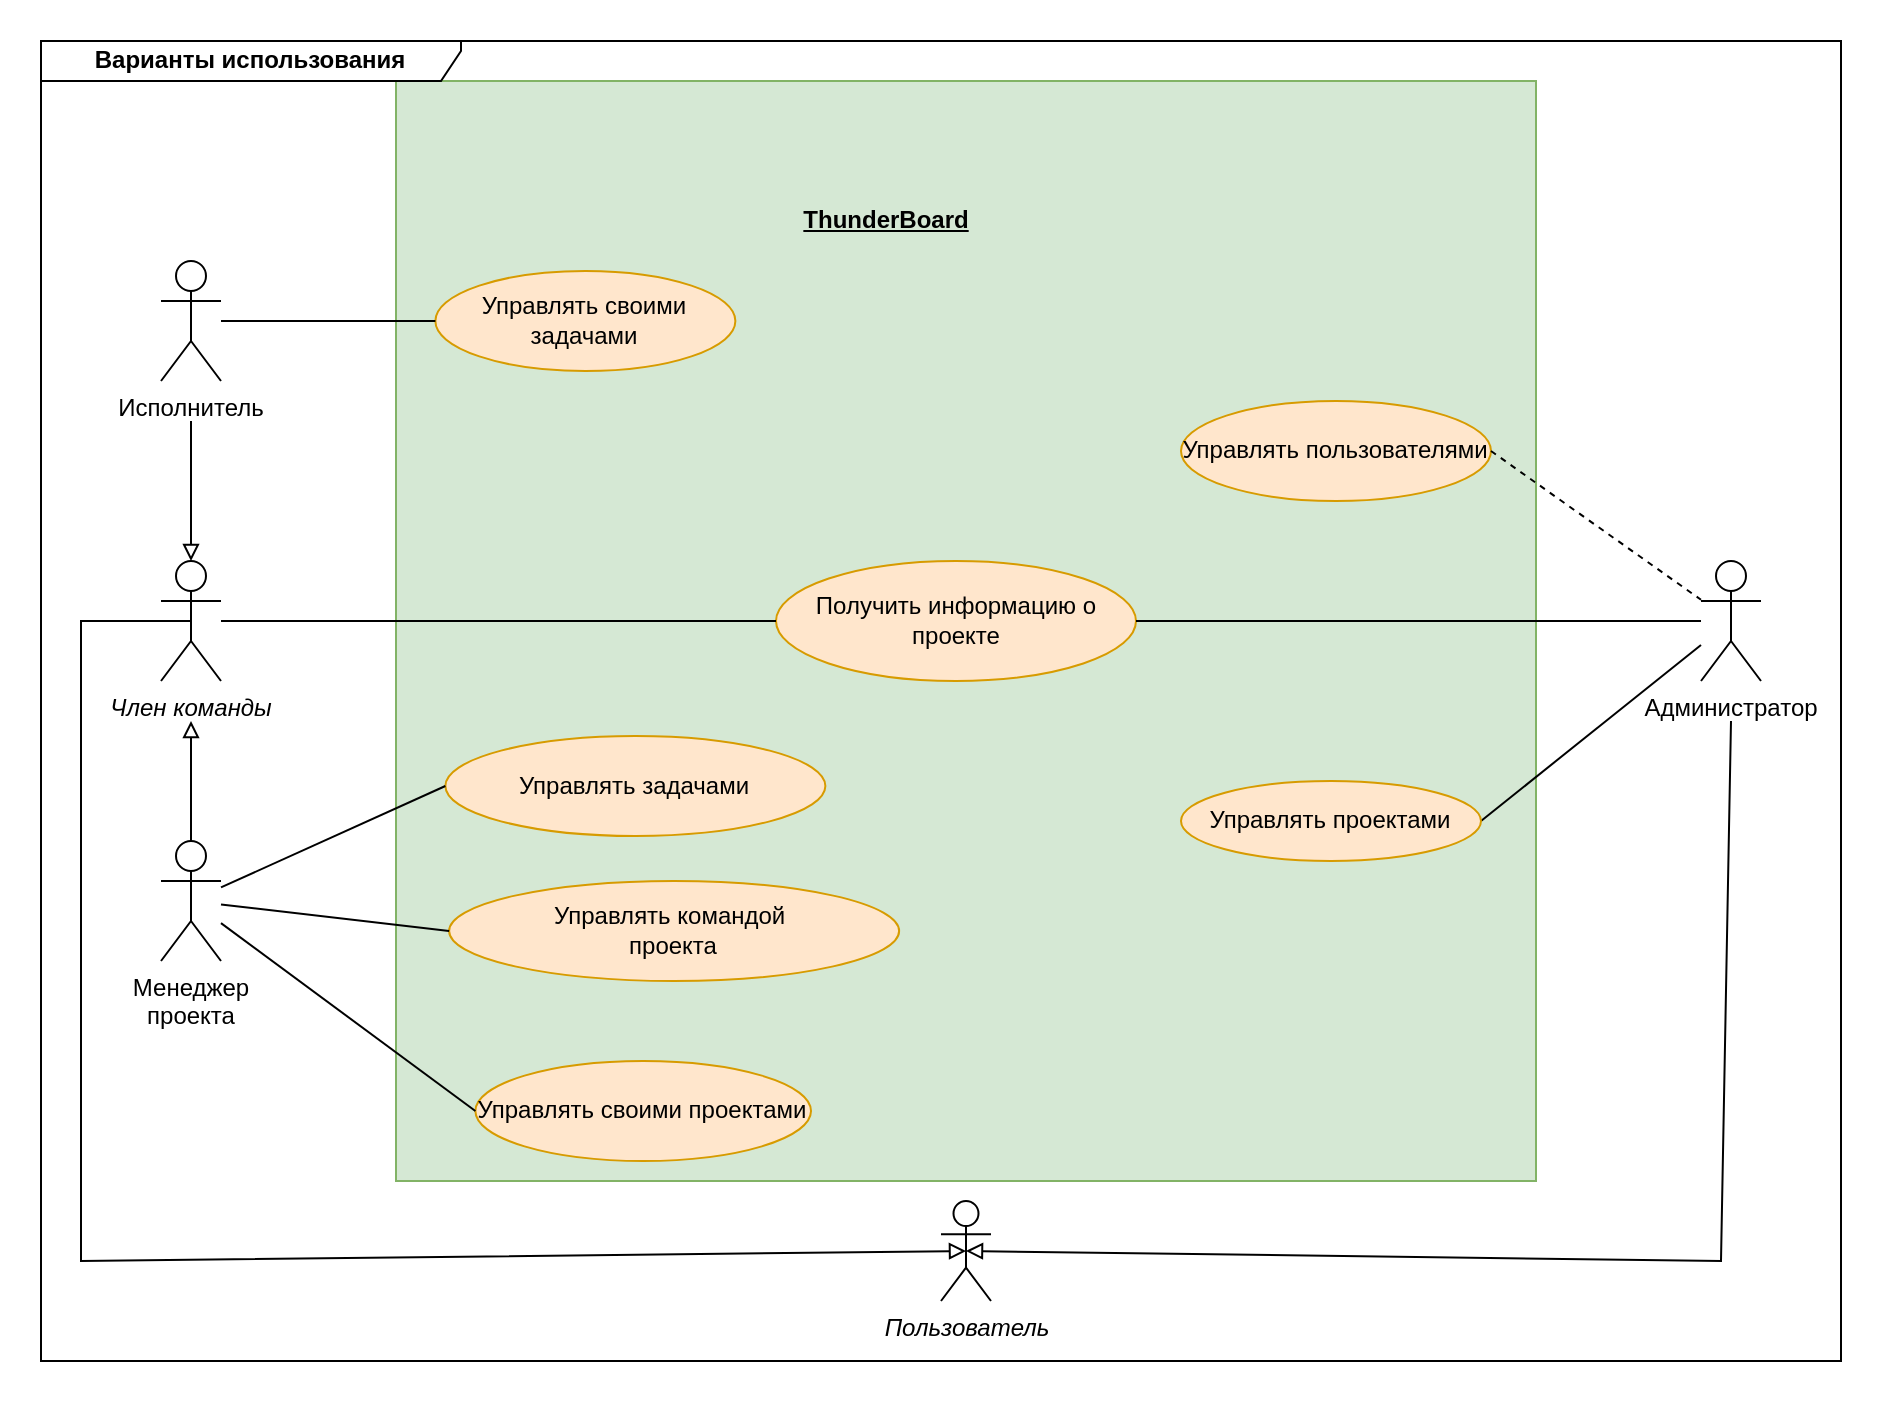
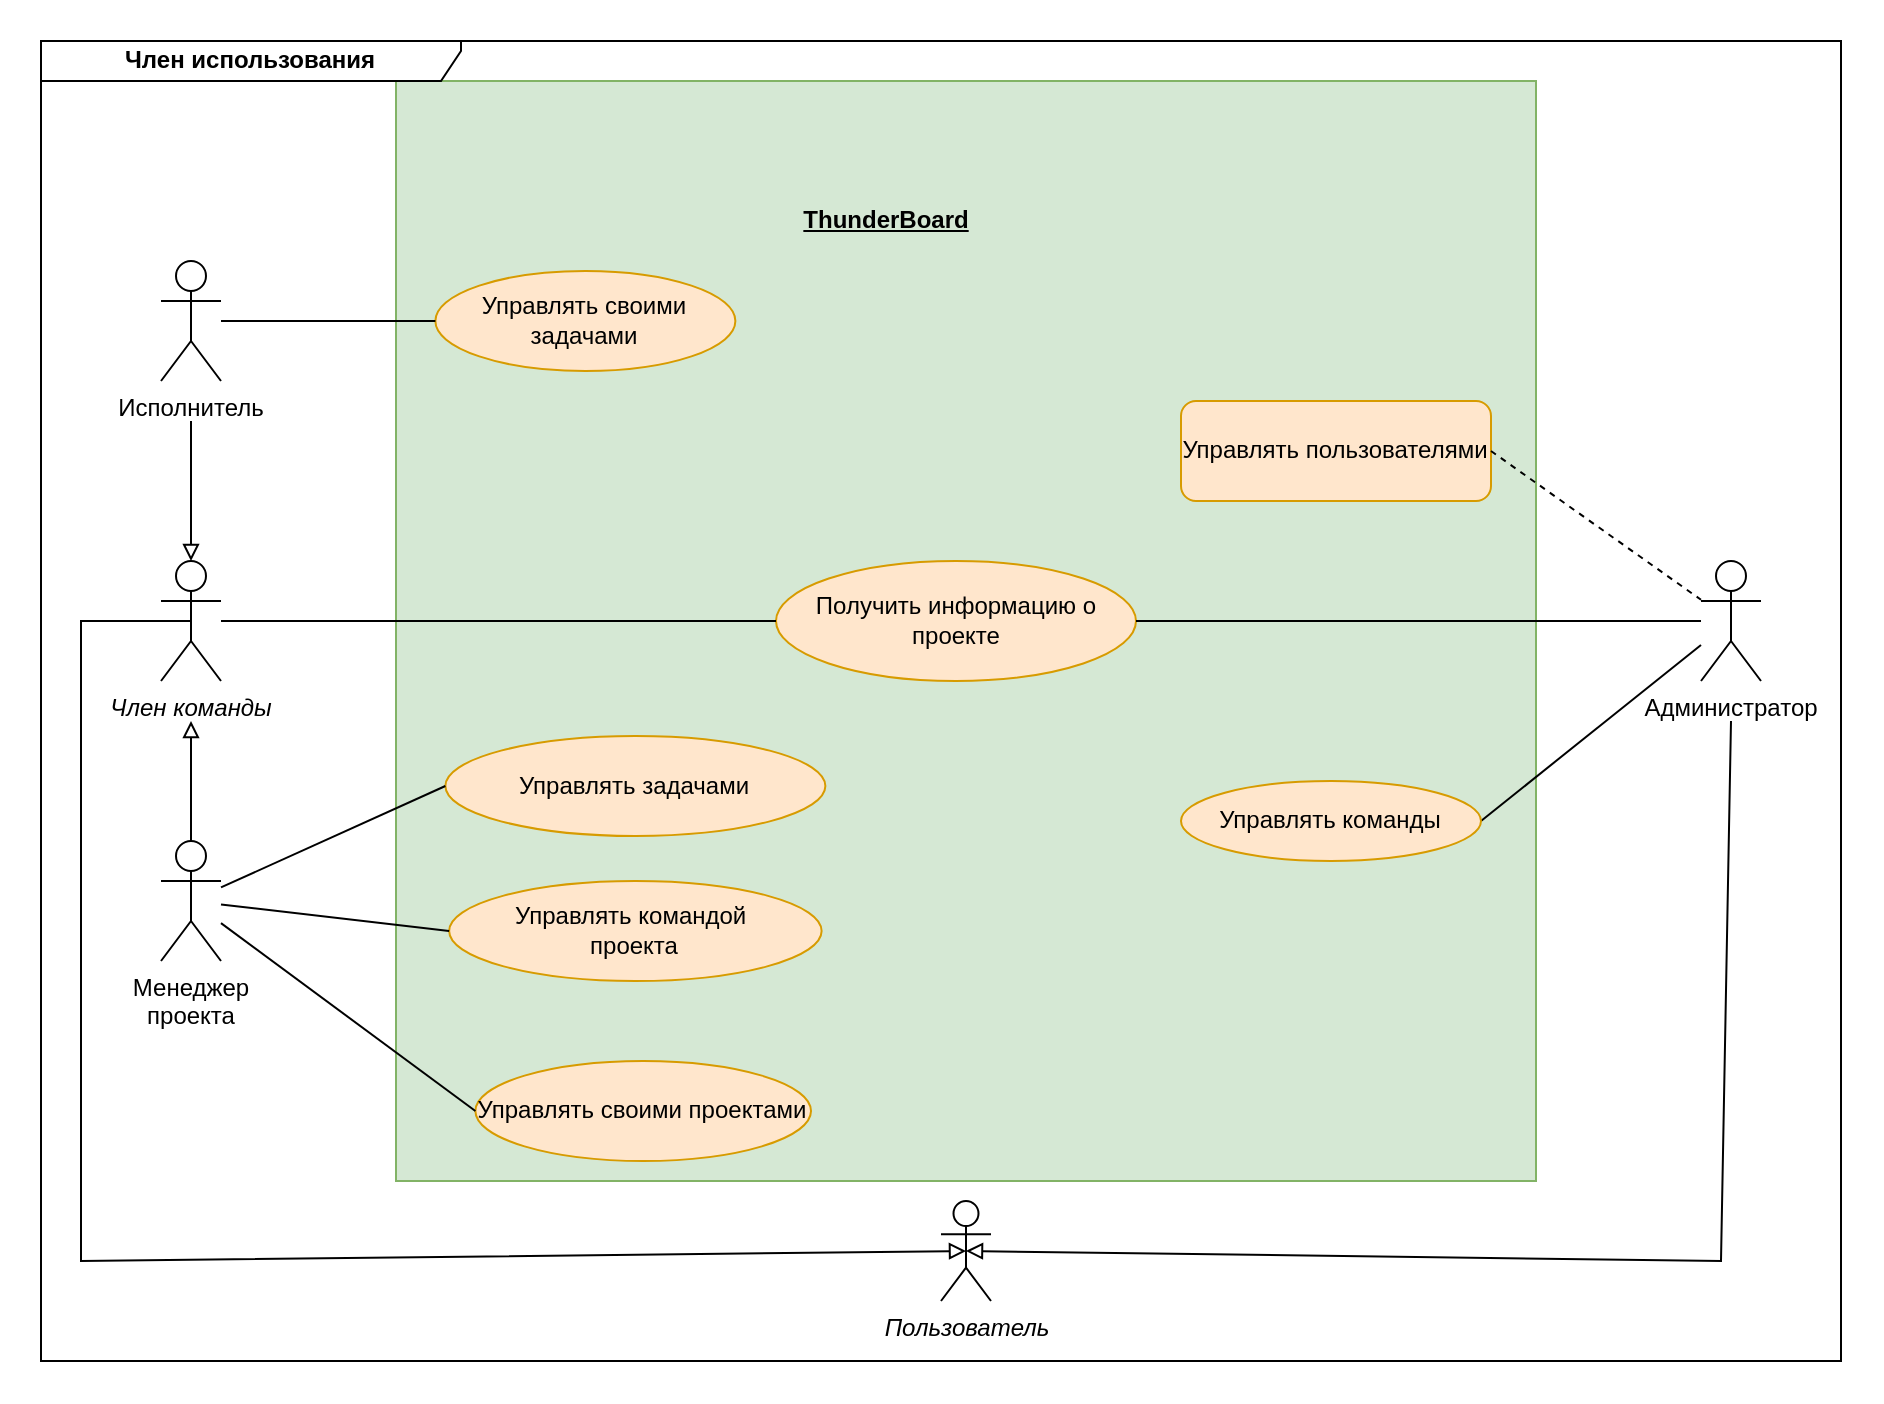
  <mxCell id="0" />
  <mxCell id="1" parent="0" />
  <mxCell id="2" value="" style="html=1;dropTarget=0;whiteSpace=wrap;fillColor=#d5e8d4;strokeColor=#82b366;" parent="1" vertex="1"><mxGeometry x="197.5" y="40" width="570" height="550" as="geometry" /></mxCell>
  <mxCell id="3" value="&lt;div&gt;&lt;i&gt;Член команды&lt;/i&gt;&lt;br&gt;&lt;/div&gt;" style="shape=umlActor;verticalLabelPosition=bottom;verticalAlign=top;html=1;outlineConnect=0;" parent="1" vertex="1"><mxGeometry x="80" y="280" width="30" height="60" as="geometry" /></mxCell>
  <mxCell id="4" value="Исполнитель" style="shape=umlActor;verticalLabelPosition=bottom;verticalAlign=top;html=1;outlineConnect=0;" parent="1" vertex="1"><mxGeometry x="80" y="130" width="30" height="60" as="geometry" /></mxCell>
  <mxCell id="5" value="&lt;div&gt;Менеджер&lt;/div&gt;&lt;div&gt;проекта&lt;/div&gt;" style="shape=umlActor;verticalLabelPosition=bottom;verticalAlign=top;html=1;outlineConnect=0;" parent="1" vertex="1"><mxGeometry x="80" y="420" width="30" height="60" as="geometry" /></mxCell>
  <mxCell id="6" value="" style="endArrow=none;html=1;rounded=0;endFill=0;startArrow=block;startFill=0;" parent="1" target="5" edge="1"><mxGeometry width="50" height="50" relative="1" as="geometry"><mxPoint x="95" y="360" as="sourcePoint" /><mxPoint x="150" y="453" as="targetPoint" /></mxGeometry></mxCell>
  <mxCell id="7" value="" style="endArrow=none;html=1;rounded=0;endFill=0;startArrow=block;startFill=0;exitX=0.5;exitY=0;exitDx=0;exitDy=0;exitPerimeter=0;" parent="1" edge="1" source="3"><mxGeometry width="50" height="50" relative="1" as="geometry"><mxPoint x="-55" y="270" as="sourcePoint" /><mxPoint x="95" y="210" as="targetPoint" /></mxGeometry></mxCell>
  <mxCell id="8" value="Управлять задачами" style="ellipse;whiteSpace=wrap;html=1;fillColor=#ffe6cc;strokeColor=#d79b00;" parent="1" vertex="1"><mxGeometry x="222.19" y="367.5" width="190" height="50" as="geometry" /></mxCell>
  <mxCell id="9" value="&lt;div&gt;Получить информацию о проекте&lt;/div&gt;" style="ellipse;whiteSpace=wrap;html=1;fillColor=#ffe6cc;strokeColor=#d79b00;" parent="1" vertex="1"><mxGeometry x="387.5" y="280" width="180" height="60" as="geometry" /></mxCell>
  <mxCell id="10" value="" style="endArrow=none;html=1;rounded=0;entryX=0;entryY=0.5;entryDx=0;entryDy=0;" parent="1" source="5" target="8" edge="1"><mxGeometry width="50" height="50" relative="1" as="geometry"><mxPoint x="160" y="430" as="sourcePoint" /><mxPoint x="400" y="250" as="targetPoint" /></mxGeometry></mxCell>
  <mxCell id="11" value="" style="endArrow=none;html=1;rounded=0;entryX=0;entryY=0.5;entryDx=0;entryDy=0;" parent="1" source="3" target="9" edge="1"><mxGeometry width="50" height="50" relative="1" as="geometry"><mxPoint x="350" y="300" as="sourcePoint" /><mxPoint x="400" y="250" as="targetPoint" /></mxGeometry></mxCell>
- <mxCell id="12" value="&lt;b&gt;Варианты использования&lt;/b&gt;" style="shape=umlFrame;whiteSpace=wrap;html=1;pointerEvents=0;width=210;height=20;" parent="1" vertex="1"><mxGeometry x="20" y="20" width="900" height="660" as="geometry" /></mxCell>
- <mxCell id="13" value="&lt;div&gt;Управлять командой&amp;nbsp;&lt;/div&gt;&lt;div&gt;проекта&lt;/div&gt;" style="ellipse;whiteSpace=wrap;html=1;fillColor=#ffe6cc;strokeColor=#d79b00;" parent="1" vertex="1"><mxGeometry x="224.06" y="440" width="225" height="50" as="geometry" /></mxCell>
+ <mxCell id="12" value="&lt;b&gt;Член использования&lt;/b&gt;" style="shape=umlFrame;whiteSpace=wrap;html=1;pointerEvents=0;width=210;height=20;" parent="1" vertex="1"><mxGeometry x="20" y="20" width="900" height="660" as="geometry" /></mxCell>
+ <mxCell id="13" value="&lt;div&gt;Управлять командой&amp;nbsp;&lt;/div&gt;&lt;div&gt;проекта&lt;/div&gt;" style="ellipse;whiteSpace=wrap;html=1;fillColor=#ffe6cc;strokeColor=#d79b00;" parent="1" vertex="1"><mxGeometry x="224.06" y="440" width="186.25" height="50" as="geometry" /></mxCell>
  <mxCell id="14" value="" style="endArrow=none;html=1;rounded=0;entryX=0;entryY=0.5;entryDx=0;entryDy=0;" parent="1" source="5" target="13" edge="1"><mxGeometry width="50" height="50" relative="1" as="geometry"><mxPoint x="350" y="330" as="sourcePoint" /><mxPoint x="400" y="280" as="targetPoint" /></mxGeometry></mxCell>
- <mxCell id="15" value="Управлять пользователями" style="ellipse;whiteSpace=wrap;html=1;fillColor=#ffe6cc;strokeColor=#d79b00;" parent="1" vertex="1"><mxGeometry x="590" y="200" width="155" height="50" as="geometry" /></mxCell>
+ <mxCell id="15" value="Управлять пользователями" style="whiteSpace=wrap;html=1;fillColor=#ffe6cc;strokeColor=#d79b00;rounded=1;" parent="1" vertex="1"><mxGeometry x="590" y="200" width="155" height="50" as="geometry" /></mxCell>
  <mxCell id="16" value="" style="endArrow=none;html=1;rounded=0;exitX=1;exitY=0.5;exitDx=0;exitDy=0;dashed=1;" parent="1" source="15" target="19" edge="1"><mxGeometry width="50" height="50" relative="1" as="geometry"><mxPoint x="350" y="330" as="sourcePoint" /><mxPoint x="400" y="280" as="targetPoint" /></mxGeometry></mxCell>
  <mxCell id="17" value="" style="endArrow=none;html=1;rounded=0;entryX=1;entryY=0.5;entryDx=0;entryDy=0;" parent="1" source="19" target="25" edge="1"><mxGeometry width="50" height="50" relative="1" as="geometry"><mxPoint x="350" y="330" as="sourcePoint" /><mxPoint x="750" y="545" as="targetPoint" /></mxGeometry></mxCell>
  <mxCell id="18" value="&lt;u&gt;&lt;b&gt;ThunderBoard&lt;br&gt;&lt;/b&gt;&lt;/u&gt;" style="text;html=1;strokeColor=none;fillColor=none;align=center;verticalAlign=middle;whiteSpace=wrap;rounded=0;" parent="1" vertex="1"><mxGeometry x="412.5" y="95" width="60" height="30" as="geometry" /></mxCell>
  <mxCell id="19" value="&lt;div&gt;Администратор&lt;/div&gt;" style="shape=umlActor;verticalLabelPosition=bottom;verticalAlign=top;html=1;outlineConnect=0;" parent="1" vertex="1"><mxGeometry x="850" y="280" width="30" height="60" as="geometry" /></mxCell>
  <mxCell id="20" value="Управлять своими проектами" style="ellipse;whiteSpace=wrap;html=1;fillColor=#ffe6cc;strokeColor=#d79b00;" parent="1" vertex="1"><mxGeometry x="237.19" y="530" width="167.81" height="50" as="geometry" /></mxCell>
  <mxCell id="21" value="" style="endArrow=none;html=1;rounded=0;entryX=0;entryY=0.5;entryDx=0;entryDy=0;" parent="1" source="5" target="20" edge="1"><mxGeometry width="50" height="50" relative="1" as="geometry"><mxPoint x="420" y="410" as="sourcePoint" /><mxPoint x="470" y="360" as="targetPoint" /></mxGeometry></mxCell>
  <mxCell id="22" value="" style="endArrow=none;html=1;rounded=0;exitX=1;exitY=0.5;exitDx=0;exitDy=0;" parent="1" source="9" target="19" edge="1"><mxGeometry width="50" height="50" relative="1" as="geometry"><mxPoint x="420" y="460" as="sourcePoint" /><mxPoint x="470" y="410" as="targetPoint" /></mxGeometry></mxCell>
  <mxCell id="23" value="Управлять своими задачами" style="ellipse;whiteSpace=wrap;html=1;fillColor=#ffe6cc;strokeColor=#d79b00;" parent="1" vertex="1"><mxGeometry x="217.19" y="135" width="150" height="50" as="geometry" /></mxCell>
  <mxCell id="24" value="" style="endArrow=none;html=1;rounded=0;entryX=0;entryY=0.5;entryDx=0;entryDy=0;" parent="1" source="4" target="23" edge="1"><mxGeometry width="50" height="50" relative="1" as="geometry"><mxPoint x="420" y="360" as="sourcePoint" /><mxPoint x="470" y="310" as="targetPoint" /></mxGeometry></mxCell>
- <mxCell id="25" value="Управлять проектами" style="ellipse;whiteSpace=wrap;html=1;fillColor=#ffe6cc;strokeColor=#d79b00;" parent="1" vertex="1"><mxGeometry x="590" y="390" width="150" height="40" as="geometry" /></mxCell>
+ <mxCell id="25" value="Управлять команды" style="ellipse;whiteSpace=wrap;html=1;fillColor=#ffe6cc;strokeColor=#d79b00;" parent="1" vertex="1"><mxGeometry x="590" y="390" width="150" height="40" as="geometry" /></mxCell>
  <mxCell id="26" value="&lt;div&gt;&lt;i&gt;Пользователь&lt;/i&gt;&lt;/div&gt;" style="shape=umlActor;verticalLabelPosition=bottom;verticalAlign=top;html=1;outlineConnect=0;" vertex="1" parent="1"><mxGeometry x="470" y="600" width="25" height="50" as="geometry" /></mxCell>
  <mxCell id="27" value="" style="endArrow=none;html=1;rounded=0;endFill=0;startArrow=block;startFill=0;exitX=0.5;exitY=0.5;exitDx=0;exitDy=0;exitPerimeter=0;entryX=0.5;entryY=0.5;entryDx=0;entryDy=0;entryPerimeter=0;" edge="1" parent="1" source="26" target="3"><mxGeometry width="50" height="50" relative="1" as="geometry"><mxPoint x="105" y="290" as="sourcePoint" /><mxPoint x="105" y="220" as="targetPoint" /><Array as="points"><mxPoint x="40" y="630" /><mxPoint x="40" y="310" /></Array></mxGeometry></mxCell>
  <mxCell id="28" value="" style="endArrow=none;html=1;rounded=0;endFill=0;startArrow=block;startFill=0;exitX=0.5;exitY=0.5;exitDx=0;exitDy=0;exitPerimeter=0;" edge="1" parent="1" source="26"><mxGeometry width="50" height="50" relative="1" as="geometry"><mxPoint x="493" y="635" as="sourcePoint" /><mxPoint x="865" y="360" as="targetPoint" /><Array as="points"><mxPoint x="860" y="630" /></Array></mxGeometry></mxCell>
